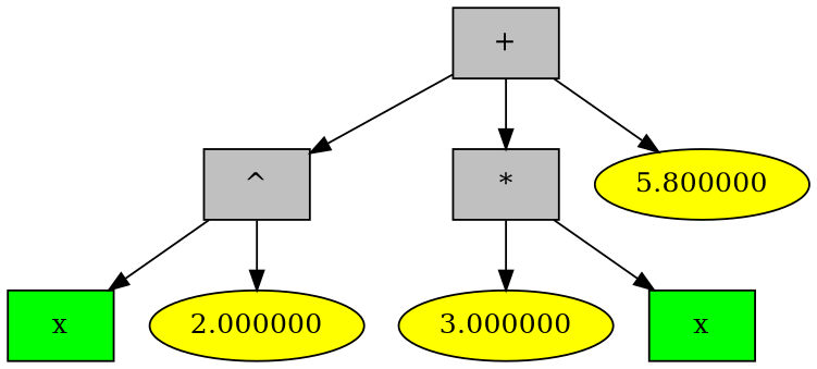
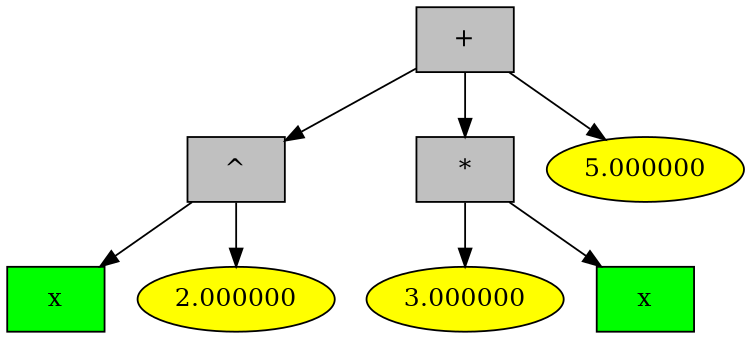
  digraph {
    node [fillcolor=grey shape=box style=filled]
    n1 [label="+"]
    n2 [label="^"]
    n3 [label="*"]
-   n4 [fillcolor=yellow label=5.800000 shape=""]
+   n4 [fillcolor=yellow label=5.000000 shape=""]
    n5 [fillcolor=green label=x]
    n6 [fillcolor=yellow label=2.000000 shape=""]
    n7 [fillcolor=yellow label=3.000000 shape=""]
    n8 [fillcolor=green label=x]
    n1 -> n2
    n1 -> n3
    n1 -> n4
    n2 -> n5
    n2 -> n6
    n3 -> n7
    n3 -> n8
  }
